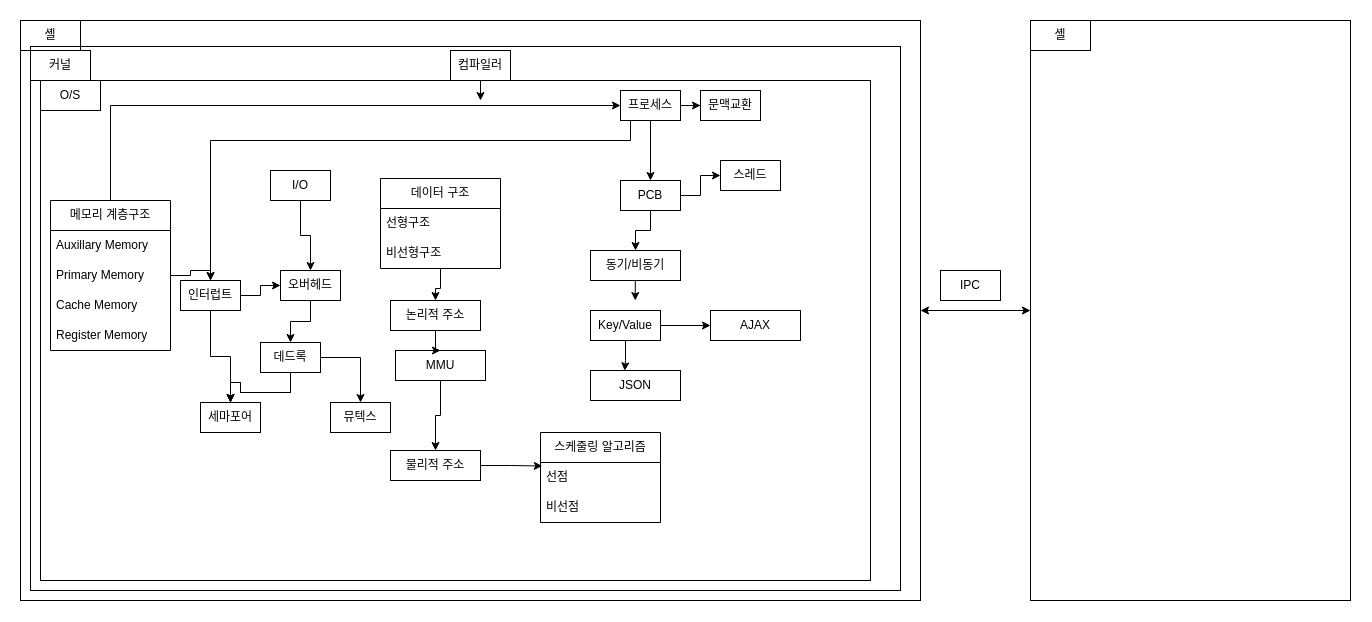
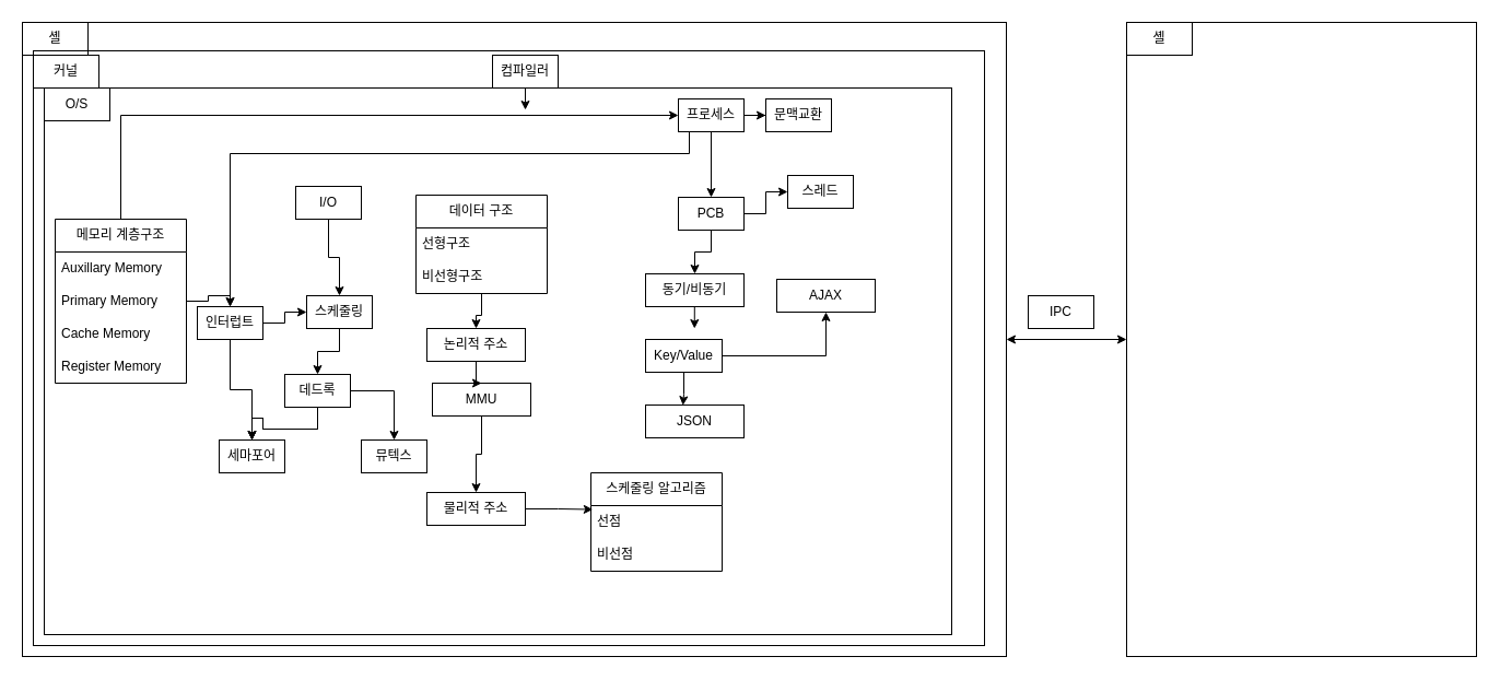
  <mxCell id="0" />
  <mxCell id="1" parent="0" />
  <mxCell id="2" value="" style="rounded=0;whiteSpace=wrap;html=1;" vertex="1" parent="1"><mxGeometry x="20" y="20" width="900" height="580" as="geometry" /></mxCell>
  <mxCell id="3" value="" style="rounded=0;whiteSpace=wrap;html=1;" vertex="1" parent="1"><mxGeometry x="30" y="46" width="870" height="544" as="geometry" /></mxCell>
  <mxCell id="4" value="" style="rounded=0;whiteSpace=wrap;html=1;" vertex="1" parent="1"><mxGeometry x="40" y="80" width="830" height="500" as="geometry" /></mxCell>
  <mxCell id="5" value="셸" style="text;html=1;strokeColor=default;fillColor=none;align=center;verticalAlign=middle;whiteSpace=wrap;rounded=0;" vertex="1" parent="1"><mxGeometry x="20" y="20" width="60" height="30" as="geometry" /></mxCell>
  <mxCell id="6" value="커널" style="text;html=1;strokeColor=default;fillColor=none;align=center;verticalAlign=middle;whiteSpace=wrap;rounded=0;" vertex="1" parent="1"><mxGeometry x="30" y="50" width="60" height="30" as="geometry" /></mxCell>
  <mxCell id="7" value="O/S" style="text;html=1;strokeColor=default;fillColor=none;align=center;verticalAlign=middle;whiteSpace=wrap;rounded=0;" vertex="1" parent="1"><mxGeometry x="40" y="80" width="60" height="30" as="geometry" /></mxCell>
  <mxCell id="8" value="" style="edgeStyle=orthogonalEdgeStyle;rounded=0;orthogonalLoop=1;jettySize=auto;html=1;entryX=0.5;entryY=0;entryDx=0;entryDy=0;" edge="1" parent="1" source="10" target="17"><mxGeometry relative="1" as="geometry"><Array as="points"><mxPoint x="190" y="275" /><mxPoint x="190" y="270" /><mxPoint x="210" y="270" /></Array></mxGeometry></mxCell>
  <mxCell id="9" style="edgeStyle=orthogonalEdgeStyle;rounded=0;orthogonalLoop=1;jettySize=auto;html=1;entryX=0;entryY=0.5;entryDx=0;entryDy=0;" edge="1" parent="1" source="10" target="35"><mxGeometry relative="1" as="geometry"><Array as="points"><mxPoint x="110" y="105" /></Array></mxGeometry></mxCell>
  <mxCell id="10" value="메모리 계층구조" style="swimlane;fontStyle=0;childLayout=stackLayout;horizontal=1;startSize=30;horizontalStack=0;resizeParent=1;resizeParentMax=0;resizeLast=0;collapsible=1;marginBottom=0;whiteSpace=wrap;html=1;" vertex="1" parent="1"><mxGeometry x="50" y="200" width="120" height="150" as="geometry" /></mxCell>
  <mxCell id="11" value="Auxillary Memory" style="text;strokeColor=none;fillColor=none;align=left;verticalAlign=middle;spacingLeft=4;spacingRight=4;overflow=hidden;points=[[0,0.5],[1,0.5]];portConstraint=eastwest;rotatable=0;whiteSpace=wrap;html=1;" vertex="1" parent="10"><mxGeometry y="30" width="120" height="30" as="geometry" /></mxCell>
  <mxCell id="12" value="Primary Memory" style="text;strokeColor=none;fillColor=none;align=left;verticalAlign=middle;spacingLeft=4;spacingRight=4;overflow=hidden;points=[[0,0.5],[1,0.5]];portConstraint=eastwest;rotatable=0;whiteSpace=wrap;html=1;" vertex="1" parent="10"><mxGeometry y="60" width="120" height="30" as="geometry" /></mxCell>
  <mxCell id="13" value="Cache Memory" style="text;strokeColor=none;fillColor=none;align=left;verticalAlign=middle;spacingLeft=4;spacingRight=4;overflow=hidden;points=[[0,0.5],[1,0.5]];portConstraint=eastwest;rotatable=0;whiteSpace=wrap;html=1;" vertex="1" parent="10"><mxGeometry y="90" width="120" height="30" as="geometry" /></mxCell>
  <mxCell id="14" value="Register Memory" style="text;strokeColor=none;fillColor=none;align=left;verticalAlign=middle;spacingLeft=4;spacingRight=4;overflow=hidden;points=[[0,0.5],[1,0.5]];portConstraint=eastwest;rotatable=0;whiteSpace=wrap;html=1;" vertex="1" parent="10"><mxGeometry y="120" width="120" height="30" as="geometry" /></mxCell>
  <mxCell id="15" style="edgeStyle=orthogonalEdgeStyle;rounded=0;orthogonalLoop=1;jettySize=auto;html=1;entryX=0;entryY=0.5;entryDx=0;entryDy=0;" edge="1" parent="1" source="17" target="21"><mxGeometry relative="1" as="geometry" /></mxCell>
  <mxCell id="16" value="" style="edgeStyle=orthogonalEdgeStyle;rounded=0;orthogonalLoop=1;jettySize=auto;html=1;" edge="1" parent="1" source="17" target="26"><mxGeometry relative="1" as="geometry" /></mxCell>
  <mxCell id="17" value="인터럽트" style="text;html=1;strokeColor=default;fillColor=none;align=center;verticalAlign=middle;whiteSpace=wrap;rounded=0;" vertex="1" parent="1"><mxGeometry x="180" y="280" width="60" height="30" as="geometry" /></mxCell>
  <mxCell id="18" value="" style="edgeStyle=orthogonalEdgeStyle;rounded=0;orthogonalLoop=1;jettySize=auto;html=1;" edge="1" parent="1" source="19" target="21"><mxGeometry relative="1" as="geometry" /></mxCell>
  <mxCell id="19" value="I/O" style="text;html=1;strokeColor=default;fillColor=none;align=center;verticalAlign=middle;whiteSpace=wrap;rounded=0;" vertex="1" parent="1"><mxGeometry x="270" y="170" width="60" height="30" as="geometry" /></mxCell>
  <mxCell id="20" value="" style="edgeStyle=orthogonalEdgeStyle;rounded=0;orthogonalLoop=1;jettySize=auto;html=1;entryX=0.5;entryY=0;entryDx=0;entryDy=0;" edge="1" parent="1" source="21" target="25"><mxGeometry relative="1" as="geometry" /></mxCell>
- <mxCell id="21" value="오버헤드" style="text;html=1;strokeColor=default;fillColor=none;align=center;verticalAlign=middle;whiteSpace=wrap;rounded=0;" vertex="1" parent="1"><mxGeometry x="280" y="270" width="60" height="30" as="geometry" /></mxCell>
+ <mxCell id="21" value="스케줄링" style="text;html=1;strokeColor=default;fillColor=none;align=center;verticalAlign=middle;whiteSpace=wrap;rounded=0;" vertex="1" parent="1"><mxGeometry x="280" y="270" width="60" height="30" as="geometry" /></mxCell>
  <mxCell id="22" value="" style="edgeStyle=orthogonalEdgeStyle;rounded=0;orthogonalLoop=1;jettySize=auto;html=1;" edge="1" parent="1" source="25" target="26"><mxGeometry relative="1" as="geometry" /></mxCell>
  <mxCell id="23" value="" style="edgeStyle=orthogonalEdgeStyle;rounded=0;orthogonalLoop=1;jettySize=auto;html=1;" edge="1" parent="1" source="25" target="26"><mxGeometry relative="1" as="geometry" /></mxCell>
  <mxCell id="24" style="edgeStyle=orthogonalEdgeStyle;rounded=0;orthogonalLoop=1;jettySize=auto;html=1;entryX=0.5;entryY=0;entryDx=0;entryDy=0;" edge="1" parent="1" source="25" target="27"><mxGeometry relative="1" as="geometry" /></mxCell>
  <mxCell id="25" value="데드록" style="text;html=1;strokeColor=default;fillColor=none;align=center;verticalAlign=middle;whiteSpace=wrap;rounded=0;" vertex="1" parent="1"><mxGeometry x="260" y="342" width="60" height="30" as="geometry" /></mxCell>
  <mxCell id="26" value="세마포어" style="text;html=1;strokeColor=default;fillColor=none;align=center;verticalAlign=middle;whiteSpace=wrap;rounded=0;" vertex="1" parent="1"><mxGeometry x="200" y="402" width="60" height="30" as="geometry" /></mxCell>
  <mxCell id="27" value="뮤텍스" style="text;html=1;strokeColor=default;fillColor=none;align=center;verticalAlign=middle;whiteSpace=wrap;rounded=0;" vertex="1" parent="1"><mxGeometry x="330" y="402" width="60" height="30" as="geometry" /></mxCell>
  <mxCell id="28" style="edgeStyle=orthogonalEdgeStyle;rounded=0;orthogonalLoop=1;jettySize=auto;html=1;entryX=0.5;entryY=0;entryDx=0;entryDy=0;" edge="1" parent="1" source="29" target="46"><mxGeometry relative="1" as="geometry" /></mxCell>
  <mxCell id="29" value="데이터 구조" style="swimlane;fontStyle=0;childLayout=stackLayout;horizontal=1;startSize=30;horizontalStack=0;resizeParent=1;resizeParentMax=0;resizeLast=0;collapsible=1;marginBottom=0;whiteSpace=wrap;html=1;" vertex="1" parent="1"><mxGeometry x="380" y="178" width="120" height="90" as="geometry" /></mxCell>
  <mxCell id="30" value="선형구조" style="text;strokeColor=none;fillColor=none;align=left;verticalAlign=middle;spacingLeft=4;spacingRight=4;overflow=hidden;points=[[0,0.5],[1,0.5]];portConstraint=eastwest;rotatable=0;whiteSpace=wrap;html=1;" vertex="1" parent="29"><mxGeometry y="30" width="120" height="30" as="geometry" /></mxCell>
  <mxCell id="31" value="비선형구조" style="text;strokeColor=none;fillColor=none;align=left;verticalAlign=middle;spacingLeft=4;spacingRight=4;overflow=hidden;points=[[0,0.5],[1,0.5]];portConstraint=eastwest;rotatable=0;whiteSpace=wrap;html=1;" vertex="1" parent="29"><mxGeometry y="60" width="120" height="30" as="geometry" /></mxCell>
  <mxCell id="32" style="edgeStyle=orthogonalEdgeStyle;rounded=0;orthogonalLoop=1;jettySize=auto;html=1;" edge="1" parent="1" source="35" target="38"><mxGeometry relative="1" as="geometry" /></mxCell>
  <mxCell id="33" style="edgeStyle=orthogonalEdgeStyle;rounded=0;orthogonalLoop=1;jettySize=auto;html=1;entryX=0;entryY=0.5;entryDx=0;entryDy=0;" edge="1" parent="1" source="35" target="60"><mxGeometry relative="1" as="geometry" /></mxCell>
  <mxCell id="34" style="edgeStyle=orthogonalEdgeStyle;rounded=0;orthogonalLoop=1;jettySize=auto;html=1;" edge="1" parent="1" source="35" target="17"><mxGeometry relative="1" as="geometry"><Array as="points"><mxPoint x="630" y="140" /><mxPoint x="210" y="140" /></Array></mxGeometry></mxCell>
  <mxCell id="35" value="프로세스" style="text;html=1;strokeColor=default;fillColor=none;align=center;verticalAlign=middle;whiteSpace=wrap;rounded=0;" vertex="1" parent="1"><mxGeometry x="620" y="90" width="60" height="30" as="geometry" /></mxCell>
  <mxCell id="36" style="edgeStyle=orthogonalEdgeStyle;rounded=0;orthogonalLoop=1;jettySize=auto;html=1;entryX=0;entryY=0.5;entryDx=0;entryDy=0;" edge="1" parent="1" source="38" target="39"><mxGeometry relative="1" as="geometry" /></mxCell>
  <mxCell id="37" style="edgeStyle=orthogonalEdgeStyle;rounded=0;orthogonalLoop=1;jettySize=auto;html=1;exitX=0.5;exitY=1;exitDx=0;exitDy=0;" edge="1" parent="1" source="38" target="41"><mxGeometry relative="1" as="geometry" /></mxCell>
  <mxCell id="38" value="PCB" style="text;html=1;strokeColor=default;fillColor=none;align=center;verticalAlign=middle;whiteSpace=wrap;rounded=0;" vertex="1" parent="1"><mxGeometry x="620" y="180" width="60" height="30" as="geometry" /></mxCell>
  <mxCell id="39" value="스레드" style="text;html=1;strokeColor=default;fillColor=none;align=center;verticalAlign=middle;whiteSpace=wrap;rounded=0;" vertex="1" parent="1"><mxGeometry x="720" y="160" width="60" height="30" as="geometry" /></mxCell>
  <mxCell id="40" style="edgeStyle=orthogonalEdgeStyle;rounded=0;orthogonalLoop=1;jettySize=auto;html=1;exitX=0.5;exitY=1;exitDx=0;exitDy=0;" edge="1" parent="1" source="41"><mxGeometry relative="1" as="geometry"><mxPoint x="634.765" y="300" as="targetPoint" /><Array as="points"><mxPoint x="635" y="300" /><mxPoint x="635" y="300" /></Array></mxGeometry></mxCell>
  <mxCell id="41" value="동기/비동기" style="text;html=1;strokeColor=default;fillColor=none;align=center;verticalAlign=middle;whiteSpace=wrap;rounded=0;" vertex="1" parent="1"><mxGeometry x="590" y="250" width="90" height="30" as="geometry" /></mxCell>
  <mxCell id="42" value="스케줄링 알고리즘" style="swimlane;fontStyle=0;childLayout=stackLayout;horizontal=1;startSize=30;horizontalStack=0;resizeParent=1;resizeParentMax=0;resizeLast=0;collapsible=1;marginBottom=0;whiteSpace=wrap;html=1;" vertex="1" parent="1"><mxGeometry x="540" y="432" width="120" height="90" as="geometry" /></mxCell>
  <mxCell id="43" value="선점" style="text;strokeColor=none;fillColor=none;align=left;verticalAlign=middle;spacingLeft=4;spacingRight=4;overflow=hidden;points=[[0,0.5],[1,0.5]];portConstraint=eastwest;rotatable=0;whiteSpace=wrap;html=1;" vertex="1" parent="42"><mxGeometry y="30" width="120" height="30" as="geometry" /></mxCell>
  <mxCell id="44" value="비선점" style="text;strokeColor=none;fillColor=none;align=left;verticalAlign=middle;spacingLeft=4;spacingRight=4;overflow=hidden;points=[[0,0.5],[1,0.5]];portConstraint=eastwest;rotatable=0;whiteSpace=wrap;html=1;" vertex="1" parent="42"><mxGeometry y="60" width="120" height="30" as="geometry" /></mxCell>
  <mxCell id="45" style="edgeStyle=orthogonalEdgeStyle;rounded=0;orthogonalLoop=1;jettySize=auto;html=1;" edge="1" parent="1" source="46" target="48"><mxGeometry relative="1" as="geometry" /></mxCell>
  <mxCell id="46" value="논리적 주소" style="text;html=1;strokeColor=default;fillColor=none;align=center;verticalAlign=middle;whiteSpace=wrap;rounded=0;" vertex="1" parent="1"><mxGeometry x="390" y="300" width="90" height="30" as="geometry" /></mxCell>
  <mxCell id="47" style="edgeStyle=orthogonalEdgeStyle;rounded=0;orthogonalLoop=1;jettySize=auto;html=1;" edge="1" parent="1" source="48" target="49"><mxGeometry relative="1" as="geometry" /></mxCell>
  <mxCell id="48" value="MMU" style="text;html=1;strokeColor=default;fillColor=none;align=center;verticalAlign=middle;whiteSpace=wrap;rounded=0;" vertex="1" parent="1"><mxGeometry x="395" y="350" width="90" height="30" as="geometry" /></mxCell>
  <mxCell id="49" value="물리적 주소" style="text;html=1;strokeColor=default;fillColor=none;align=center;verticalAlign=middle;whiteSpace=wrap;rounded=0;" vertex="1" parent="1"><mxGeometry x="390" y="450" width="90" height="30" as="geometry" /></mxCell>
  <mxCell id="50" style="edgeStyle=orthogonalEdgeStyle;rounded=0;orthogonalLoop=1;jettySize=auto;html=1;" edge="1" parent="1" source="51" target="53"><mxGeometry relative="1" as="geometry" /></mxCell>
  <mxCell id="51" value="Key/Value" style="text;html=1;strokeColor=default;fillColor=none;align=center;verticalAlign=middle;whiteSpace=wrap;rounded=0;" vertex="1" parent="1"><mxGeometry x="590" y="310" width="70" height="30" as="geometry" /></mxCell>
  <mxCell id="52" value="JSON" style="text;html=1;strokeColor=default;fillColor=none;align=center;verticalAlign=middle;whiteSpace=wrap;rounded=0;" vertex="1" parent="1"><mxGeometry x="590" y="370" width="90" height="30" as="geometry" /></mxCell>
- <mxCell id="53" value="AJAX" style="text;html=1;strokeColor=default;fillColor=none;align=center;verticalAlign=middle;whiteSpace=wrap;rounded=0;" vertex="1" parent="1"><mxGeometry x="710" y="310" width="90" height="30" as="geometry" /></mxCell>
+ <mxCell id="53" value="AJAX" style="text;html=1;strokeColor=default;fillColor=none;align=center;verticalAlign=middle;whiteSpace=wrap;rounded=0;" vertex="1" parent="1"><mxGeometry x="710" y="255" width="90" height="30" as="geometry" /></mxCell>
  <mxCell id="54" style="edgeStyle=orthogonalEdgeStyle;rounded=0;orthogonalLoop=1;jettySize=auto;html=1;entryX=0.38;entryY=0.008;entryDx=0;entryDy=0;entryPerimeter=0;" edge="1" parent="1" source="51" target="52"><mxGeometry relative="1" as="geometry" /></mxCell>
  <mxCell id="55" style="edgeStyle=orthogonalEdgeStyle;rounded=0;orthogonalLoop=1;jettySize=auto;html=1;entryX=0.015;entryY=0.118;entryDx=0;entryDy=0;entryPerimeter=0;" edge="1" parent="1" source="49" target="43"><mxGeometry relative="1" as="geometry" /></mxCell>
  <mxCell id="56" style="edgeStyle=orthogonalEdgeStyle;rounded=0;orthogonalLoop=1;jettySize=auto;html=1;entryX=1;entryY=0.5;entryDx=0;entryDy=0;startArrow=classic;startFill=1;" edge="1" parent="1" source="57" target="2"><mxGeometry relative="1" as="geometry" /></mxCell>
  <mxCell id="57" value="" style="rounded=0;whiteSpace=wrap;html=1;" vertex="1" parent="1"><mxGeometry x="1030" y="20" width="320" height="580" as="geometry" /></mxCell>
  <mxCell id="58" value="셸" style="text;html=1;strokeColor=default;fillColor=none;align=center;verticalAlign=middle;whiteSpace=wrap;rounded=0;" vertex="1" parent="1"><mxGeometry x="1030" y="20" width="60" height="30" as="geometry" /></mxCell>
  <mxCell id="59" value="IPC" style="text;html=1;strokeColor=default;fillColor=none;align=center;verticalAlign=middle;whiteSpace=wrap;rounded=0;" vertex="1" parent="1"><mxGeometry x="940" y="270" width="60" height="30" as="geometry" /></mxCell>
  <mxCell id="60" value="문맥교환" style="text;html=1;strokeColor=default;fillColor=none;align=center;verticalAlign=middle;whiteSpace=wrap;rounded=0;" vertex="1" parent="1"><mxGeometry x="700" y="90" width="60" height="30" as="geometry" /></mxCell>
  <mxCell id="61" style="edgeStyle=orthogonalEdgeStyle;rounded=0;orthogonalLoop=1;jettySize=auto;html=1;" edge="1" parent="1" source="62"><mxGeometry relative="1" as="geometry"><mxPoint x="480" y="100" as="targetPoint" /></mxGeometry></mxCell>
  <mxCell id="62" value="컴파일러" style="text;html=1;strokeColor=default;fillColor=none;align=center;verticalAlign=middle;whiteSpace=wrap;rounded=0;" vertex="1" parent="1"><mxGeometry x="450" y="50" width="60" height="30" as="geometry" /></mxCell>
